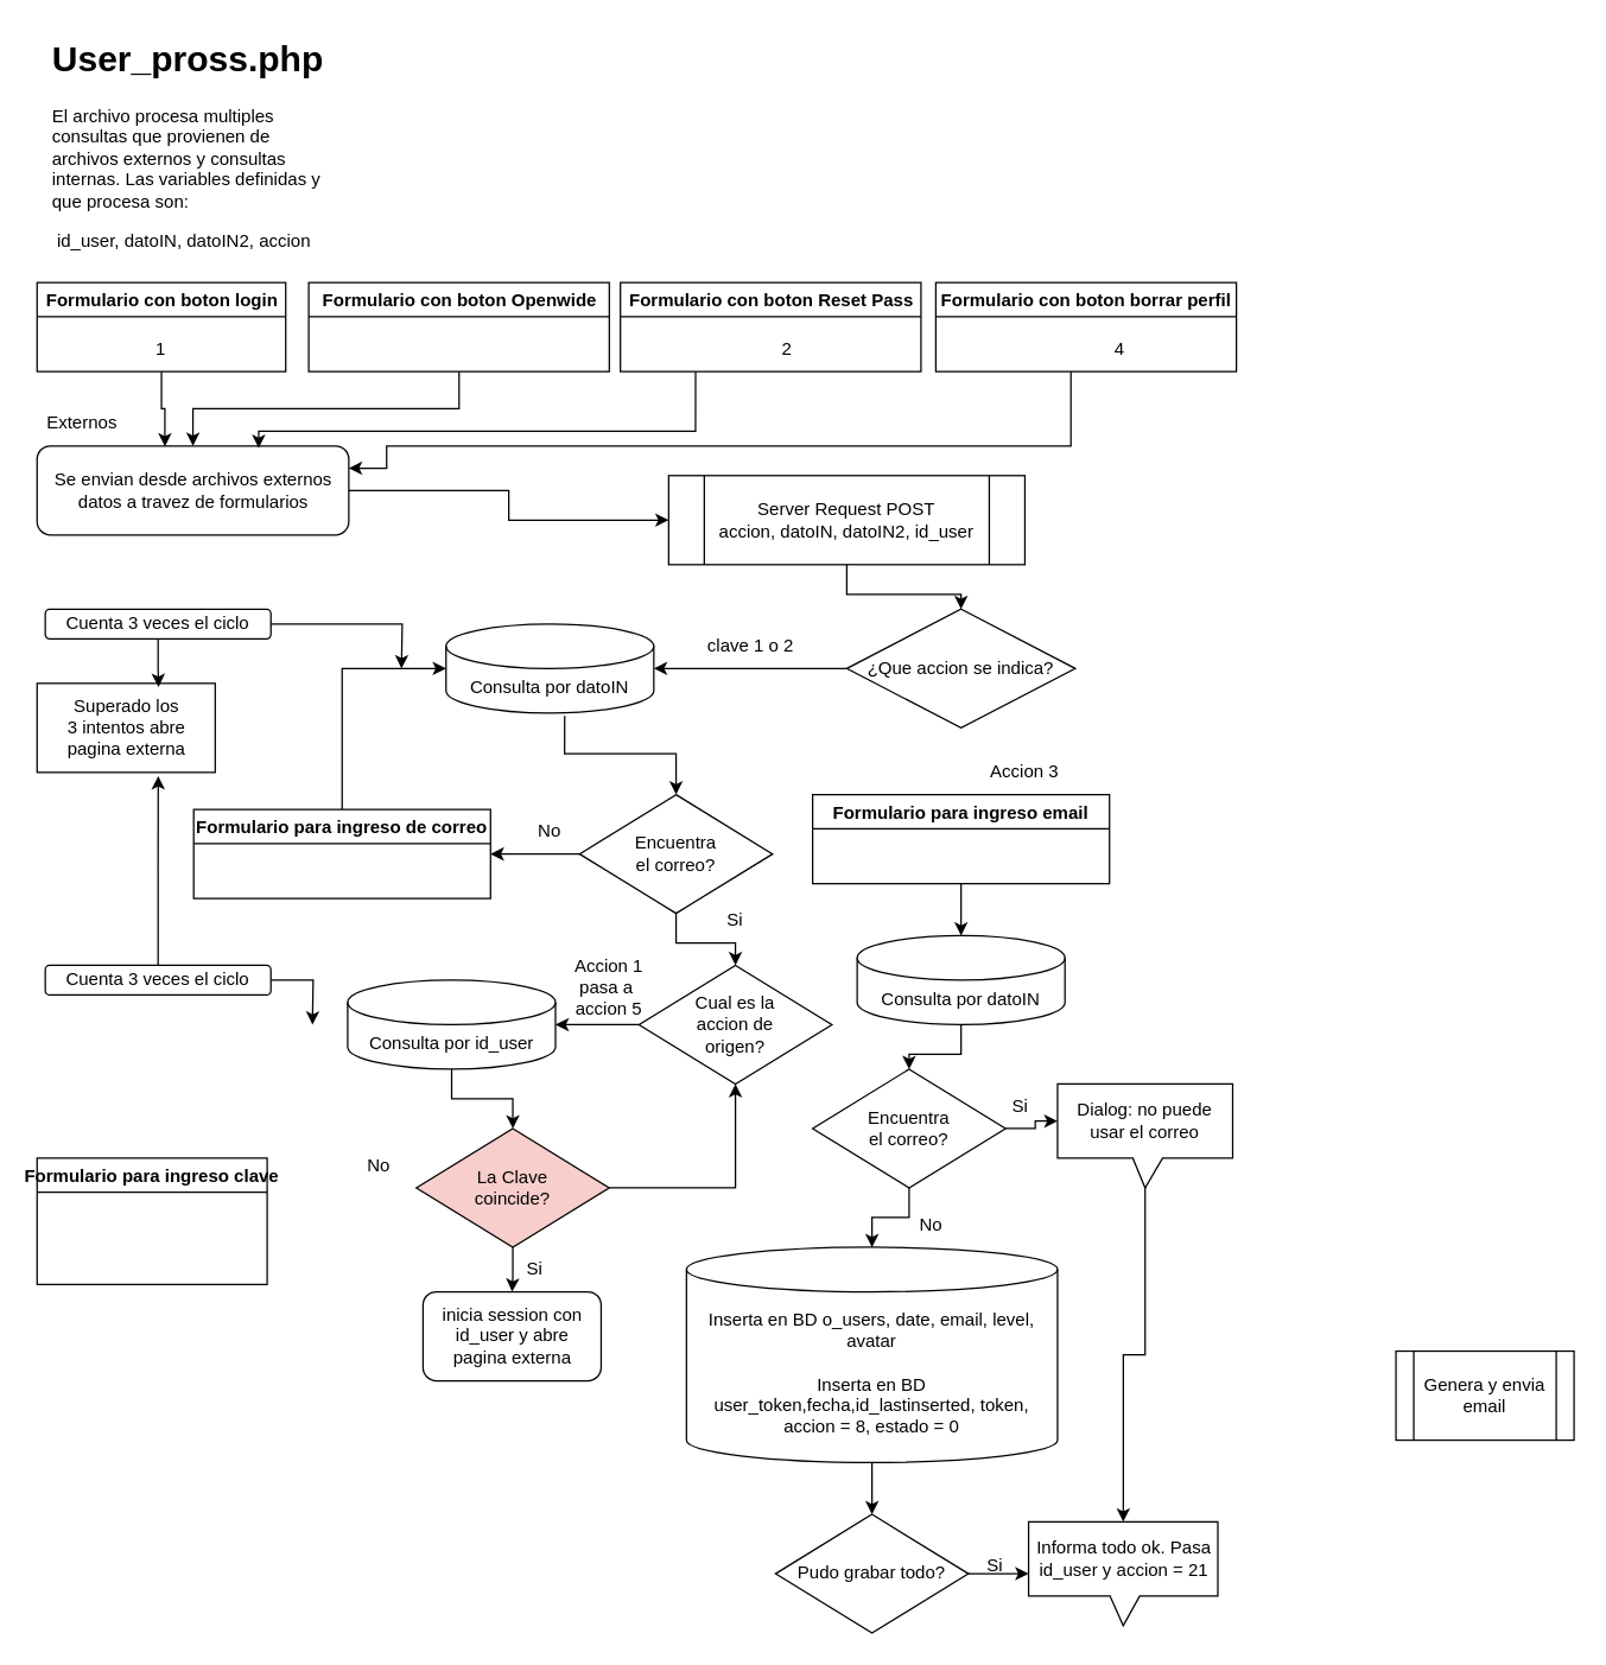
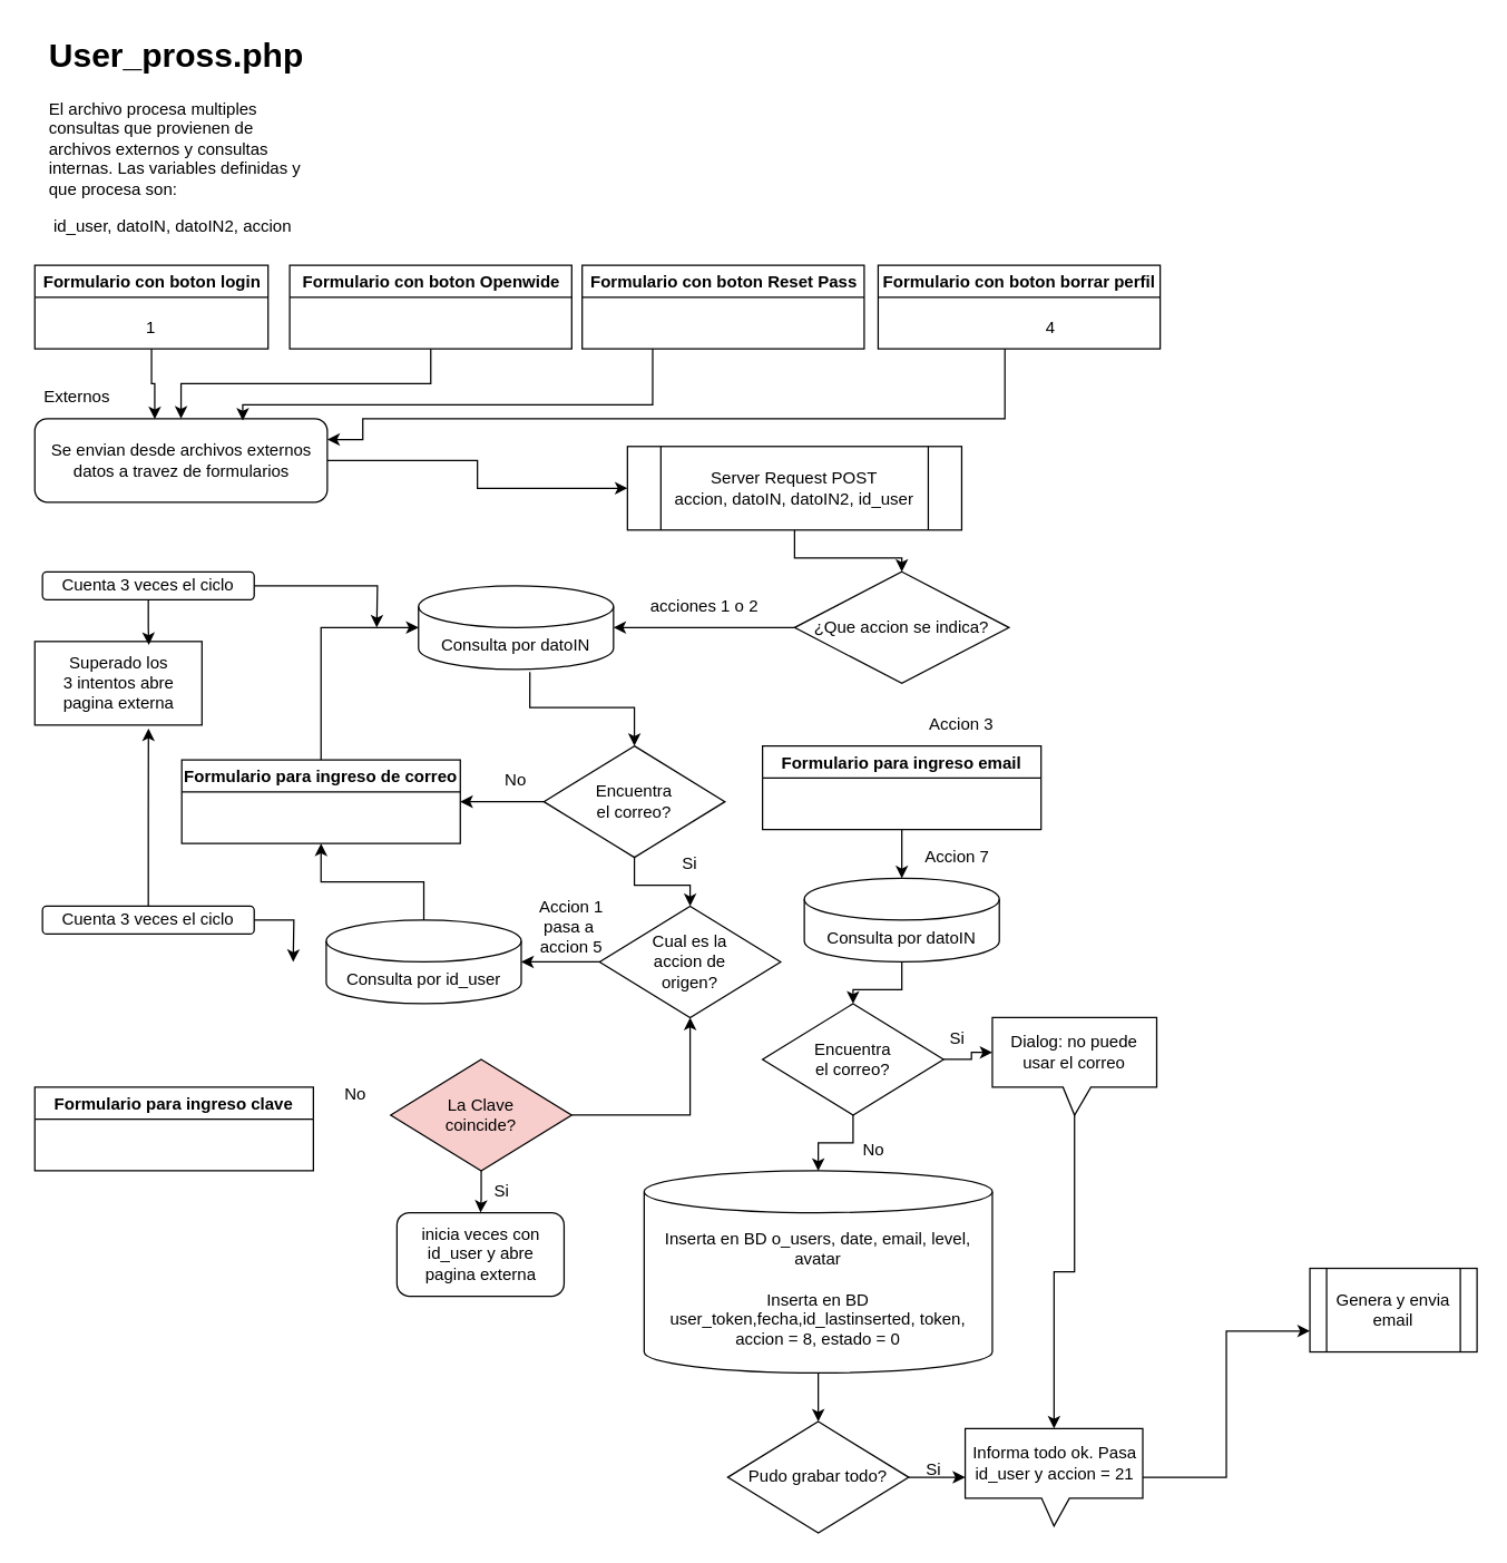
  <mxCell id="0" />
  <mxCell id="1" parent="0" />
  <mxCell id="2" value="&lt;h1&gt;User_pross.php&lt;/h1&gt;&lt;p&gt;El archivo procesa multiples consultas que provienen de archivos externos y consultas internas. Las variables definidas y que procesa son:&amp;nbsp;&lt;/p&gt;&lt;p&gt;&lt;span style=&quot;background-color: initial;&quot;&gt;&amp;nbsp;id_user,&amp;nbsp;&lt;/span&gt;&lt;span style=&quot;background-color: initial;&quot;&gt;datoIN,&amp;nbsp;&lt;/span&gt;&lt;span style=&quot;background-color: initial;&quot;&gt;datoIN2,&amp;nbsp;&lt;/span&gt;&lt;span style=&quot;background-color: initial;&quot;&gt;accion&lt;/span&gt;&lt;/p&gt;" style="text;html=1;strokeColor=none;fillColor=none;spacing=5;spacingTop=-20;whiteSpace=wrap;overflow=hidden;rounded=0;" vertex="1" parent="1"><mxGeometry x="30" y="20" width="190" height="160" as="geometry" /></mxCell>
  <mxCell id="3" style="edgeStyle=orthogonalEdgeStyle;rounded=0;orthogonalLoop=1;jettySize=auto;html=1;entryX=0.5;entryY=0;entryDx=0;entryDy=0;" edge="1" parent="1" source="4" target="20"><mxGeometry relative="1" as="geometry" /></mxCell>
  <mxCell id="4" value="Server Request POST&lt;br&gt;accion, datoIN, datoIN2, id_user" style="shape=process;whiteSpace=wrap;html=1;backgroundOutline=1;" vertex="1" parent="1"><mxGeometry x="450" y="320" width="240" height="60" as="geometry" /></mxCell>
  <mxCell id="5" style="edgeStyle=orthogonalEdgeStyle;rounded=0;orthogonalLoop=1;jettySize=auto;html=1;" edge="1" parent="1" source="6" target="4"><mxGeometry relative="1" as="geometry" /></mxCell>
  <mxCell id="6" value="Se envian desde archivos externos datos a travez de formularios" style="rounded=1;whiteSpace=wrap;html=1;" vertex="1" parent="1"><mxGeometry x="24.5" y="300" width="210" height="60" as="geometry" /></mxCell>
  <mxCell id="7" value="Externos" style="text;html=1;strokeColor=none;fillColor=none;align=center;verticalAlign=middle;whiteSpace=wrap;rounded=0;" vertex="1" parent="1"><mxGeometry x="20" y="270" width="70" height="30" as="geometry" /></mxCell>
  <mxCell id="8" value="Formulario con boton login" style="swimlane;whiteSpace=wrap;html=1;" vertex="1" parent="1"><mxGeometry x="24.5" y="190" width="167.5" height="60" as="geometry" /></mxCell>
  <mxCell id="9" value="1" style="text;html=1;strokeColor=none;fillColor=none;align=center;verticalAlign=middle;whiteSpace=wrap;rounded=0;" vertex="1" parent="8"><mxGeometry x="53.75" y="30" width="60" height="30" as="geometry" /></mxCell>
  <mxCell id="10" style="edgeStyle=orthogonalEdgeStyle;rounded=0;orthogonalLoop=1;jettySize=auto;html=1;entryX=0.5;entryY=0;entryDx=0;entryDy=0;" edge="1" parent="1" source="11" target="6"><mxGeometry relative="1" as="geometry" /></mxCell>
  <mxCell id="11" value="Formulario con boton Openwide" style="swimlane;whiteSpace=wrap;html=1;" vertex="1" parent="1"><mxGeometry x="207.5" y="190" width="202.5" height="60" as="geometry" /></mxCell>
  <mxCell id="12" value="Formulario con boton Reset Pass" style="swimlane;whiteSpace=wrap;html=1;" vertex="1" parent="1"><mxGeometry x="417.5" y="190" width="202.5" height="60" as="geometry" /></mxCell>
- <mxCell id="13" value="2" style="text;html=1;strokeColor=none;fillColor=none;align=center;verticalAlign=middle;whiteSpace=wrap;rounded=0;" vertex="1" parent="12"><mxGeometry x="82.5" y="30" width="60" height="30" as="geometry" /></mxCell>
  <mxCell id="14" value="Formulario con boton borrar perfil" style="swimlane;whiteSpace=wrap;html=1;" vertex="1" parent="1"><mxGeometry x="630" y="190" width="202.5" height="60" as="geometry" /></mxCell>
  <mxCell id="15" value="4" style="text;html=1;strokeColor=none;fillColor=none;align=center;verticalAlign=middle;whiteSpace=wrap;rounded=0;" vertex="1" parent="14"><mxGeometry x="94" y="30" width="60" height="30" as="geometry" /></mxCell>
  <mxCell id="16" style="edgeStyle=orthogonalEdgeStyle;rounded=0;orthogonalLoop=1;jettySize=auto;html=1;entryX=0.41;entryY=0.006;entryDx=0;entryDy=0;entryPerimeter=0;" edge="1" parent="1" source="8" target="6"><mxGeometry relative="1" as="geometry" /></mxCell>
  <mxCell id="17" style="edgeStyle=orthogonalEdgeStyle;rounded=0;orthogonalLoop=1;jettySize=auto;html=1;entryX=0.711;entryY=0.024;entryDx=0;entryDy=0;entryPerimeter=0;exitX=0.25;exitY=1;exitDx=0;exitDy=0;" edge="1" parent="1" source="12" target="6"><mxGeometry relative="1" as="geometry"><Array as="points"><mxPoint x="468" y="290" /><mxPoint x="174" y="290" /></Array></mxGeometry></mxCell>
  <mxCell id="18" style="edgeStyle=orthogonalEdgeStyle;rounded=0;orthogonalLoop=1;jettySize=auto;html=1;entryX=1;entryY=0.25;entryDx=0;entryDy=0;" edge="1" parent="1" source="14" target="6"><mxGeometry relative="1" as="geometry"><Array as="points"><mxPoint x="721" y="300" /><mxPoint x="260" y="300" /><mxPoint x="260" y="315" /></Array></mxGeometry></mxCell>
  <mxCell id="19" style="edgeStyle=orthogonalEdgeStyle;rounded=0;orthogonalLoop=1;jettySize=auto;html=1;" edge="1" parent="1" source="20" target="22"><mxGeometry relative="1" as="geometry" /></mxCell>
  <mxCell id="20" value="¿Que accion se indica?" style="rhombus;whiteSpace=wrap;html=1;" vertex="1" parent="1"><mxGeometry x="570" y="410" width="154" height="80" as="geometry" /></mxCell>
  <mxCell id="21" style="edgeStyle=orthogonalEdgeStyle;rounded=0;orthogonalLoop=1;jettySize=auto;html=1;entryX=0.5;entryY=0;entryDx=0;entryDy=0;exitX=0.571;exitY=1.032;exitDx=0;exitDy=0;exitPerimeter=0;" edge="1" parent="1" source="22" target="26"><mxGeometry relative="1" as="geometry" /></mxCell>
  <mxCell id="22" value="Consulta por datoIN" style="shape=cylinder3;whiteSpace=wrap;html=1;boundedLbl=1;backgroundOutline=1;size=15;" vertex="1" parent="1"><mxGeometry x="300" y="420" width="140" height="60" as="geometry" /></mxCell>
- <mxCell id="23" value="clave 1 o 2" style="text;html=1;strokeColor=none;fillColor=none;align=center;verticalAlign=middle;whiteSpace=wrap;rounded=0;" vertex="1" parent="1"><mxGeometry x="457" y="420" width="97" height="30" as="geometry" /></mxCell>
+ <mxCell id="23" value="acciones 1 o 2" style="text;html=1;strokeColor=none;fillColor=none;align=center;verticalAlign=middle;whiteSpace=wrap;rounded=0;" vertex="1" parent="1"><mxGeometry x="457" y="420" width="97" height="30" as="geometry" /></mxCell>
  <mxCell id="24" style="edgeStyle=orthogonalEdgeStyle;rounded=0;orthogonalLoop=1;jettySize=auto;html=1;entryX=1;entryY=0.5;entryDx=0;entryDy=0;" edge="1" parent="1" source="26" target="27"><mxGeometry relative="1" as="geometry" /></mxCell>
  <mxCell id="25" style="edgeStyle=orthogonalEdgeStyle;rounded=0;orthogonalLoop=1;jettySize=auto;html=1;entryX=0.5;entryY=0;entryDx=0;entryDy=0;" edge="1" parent="1" source="26" target="30"><mxGeometry relative="1" as="geometry" /></mxCell>
  <mxCell id="26" value="Encuentra &lt;br&gt;el correo?" style="rhombus;whiteSpace=wrap;html=1;" vertex="1" parent="1"><mxGeometry x="390" y="535" width="130" height="80" as="geometry" /></mxCell>
  <mxCell id="27" value="Formulario para ingreso de correo" style="swimlane;" vertex="1" parent="1"><mxGeometry x="130" y="545" width="200" height="60" as="geometry" /></mxCell>
  <mxCell id="28" value="Si" style="text;html=1;strokeColor=none;fillColor=none;align=center;verticalAlign=middle;whiteSpace=wrap;rounded=0;" vertex="1" parent="1"><mxGeometry x="475" y="605" width="40" height="30" as="geometry" /></mxCell>
  <mxCell id="29" style="edgeStyle=orthogonalEdgeStyle;rounded=0;orthogonalLoop=1;jettySize=auto;html=1;entryX=1;entryY=0.5;entryDx=0;entryDy=0;entryPerimeter=0;" edge="1" parent="1" source="30" target="34"><mxGeometry relative="1" as="geometry"><mxPoint x="220" y="700" as="targetPoint" /></mxGeometry></mxCell>
  <mxCell id="30" value="Cual es la &lt;br&gt;accion de &lt;br&gt;origen?" style="rhombus;whiteSpace=wrap;html=1;" vertex="1" parent="1"><mxGeometry x="430" y="650" width="130" height="80" as="geometry" /></mxCell>
  <mxCell id="31" style="edgeStyle=orthogonalEdgeStyle;rounded=0;orthogonalLoop=1;jettySize=auto;html=1;entryX=0;entryY=0.5;entryDx=0;entryDy=0;entryPerimeter=0;exitX=0.5;exitY=0;exitDx=0;exitDy=0;" edge="1" parent="1" source="27" target="22"><mxGeometry relative="1" as="geometry" /></mxCell>
  <mxCell id="32" value="Accion 1&lt;br&gt;pasa a&amp;nbsp;&lt;br&gt;accion 5" style="text;html=1;strokeColor=none;fillColor=none;align=center;verticalAlign=middle;whiteSpace=wrap;rounded=0;" vertex="1" parent="1"><mxGeometry x="370" y="650" width="80" height="30" as="geometry" /></mxCell>
- <mxCell id="33" style="edgeStyle=orthogonalEdgeStyle;rounded=0;orthogonalLoop=1;jettySize=auto;html=1;entryX=0.5;entryY=0;entryDx=0;entryDy=0;" edge="1" parent="1" source="34" target="36"><mxGeometry relative="1" as="geometry" /></mxCell>
+ <mxCell id="33" style="edgeStyle=orthogonalEdgeStyle;rounded=0;orthogonalLoop=1;jettySize=auto;html=1;" edge="1" parent="1" source="34" target="27"><mxGeometry relative="1" as="geometry" /></mxCell>
  <mxCell id="34" value="Consulta por id_user" style="shape=cylinder3;whiteSpace=wrap;html=1;boundedLbl=1;backgroundOutline=1;size=15;" vertex="1" parent="1"><mxGeometry x="233.75" y="660" width="140" height="60" as="geometry" /></mxCell>
  <mxCell id="35" style="edgeStyle=orthogonalEdgeStyle;rounded=0;orthogonalLoop=1;jettySize=auto;html=1;entryX=0.5;entryY=0;entryDx=0;entryDy=0;" edge="1" parent="1" source="36" target="49"><mxGeometry relative="1" as="geometry" /></mxCell>
  <mxCell id="36" value="La Clave&lt;br&gt;coincide?" style="rhombus;whiteSpace=wrap;html=1;fillColor=#f8cecc;" vertex="1" parent="1"><mxGeometry x="280" y="760" width="130" height="80" as="geometry" /></mxCell>
  <mxCell id="37" value="No" style="text;html=1;strokeColor=none;fillColor=none;align=center;verticalAlign=middle;whiteSpace=wrap;rounded=0;" vertex="1" parent="1"><mxGeometry x="340" y="545" width="60" height="30" as="geometry" /></mxCell>
- <mxCell id="38" value="Formulario para ingreso clave" style="swimlane;" vertex="1" parent="1"><mxGeometry x="24.5" y="780" width="155" height="85" as="geometry" /></mxCell>
+ <mxCell id="38" value="Formulario para ingreso clave" style="swimlane;" vertex="1" parent="1"><mxGeometry x="24.5" y="780" width="200" height="60" as="geometry" /></mxCell>
  <mxCell id="39" style="edgeStyle=orthogonalEdgeStyle;rounded=0;orthogonalLoop=1;jettySize=auto;html=1;" edge="1" parent="1" source="36" target="30"><mxGeometry relative="1" as="geometry" /></mxCell>
  <mxCell id="40" value="No" style="text;html=1;strokeColor=none;fillColor=none;align=center;verticalAlign=middle;whiteSpace=wrap;rounded=0;" vertex="1" parent="1"><mxGeometry x="224.5" y="770" width="60" height="30" as="geometry" /></mxCell>
  <mxCell id="41" style="edgeStyle=orthogonalEdgeStyle;rounded=0;orthogonalLoop=1;jettySize=auto;html=1;" edge="1" parent="1" source="42"><mxGeometry relative="1" as="geometry"><mxPoint x="270" y="450" as="targetPoint" /></mxGeometry></mxCell>
  <mxCell id="42" value="Cuenta 3 veces el ciclo" style="rounded=1;whiteSpace=wrap;html=1;" vertex="1" parent="1"><mxGeometry x="30" y="410" width="152" height="20" as="geometry" /></mxCell>
  <mxCell id="43" style="edgeStyle=orthogonalEdgeStyle;rounded=0;orthogonalLoop=1;jettySize=auto;html=1;" edge="1" parent="1" source="44"><mxGeometry relative="1" as="geometry"><mxPoint x="210" y="690" as="targetPoint" /></mxGeometry></mxCell>
  <mxCell id="44" value="Cuenta 3 veces el ciclo" style="rounded=1;whiteSpace=wrap;html=1;" vertex="1" parent="1"><mxGeometry x="30" y="650" width="152" height="20" as="geometry" /></mxCell>
  <mxCell id="45" value="Superado los&lt;br&gt;3 intentos abre pagina externa" style="whiteSpace=wrap;html=1;rounded=0;" vertex="1" parent="1"><mxGeometry x="24.5" y="460" width="120" height="60" as="geometry" /></mxCell>
  <mxCell id="46" style="edgeStyle=orthogonalEdgeStyle;rounded=0;orthogonalLoop=1;jettySize=auto;html=1;entryX=0.682;entryY=0.041;entryDx=0;entryDy=0;entryPerimeter=0;" edge="1" parent="1" source="42" target="45"><mxGeometry relative="1" as="geometry" /></mxCell>
  <mxCell id="47" style="edgeStyle=orthogonalEdgeStyle;rounded=0;orthogonalLoop=1;jettySize=auto;html=1;entryX=0.68;entryY=1.041;entryDx=0;entryDy=0;entryPerimeter=0;" edge="1" parent="1" source="44" target="45"><mxGeometry relative="1" as="geometry" /></mxCell>
  <mxCell id="48" value="Si" style="text;html=1;strokeColor=none;fillColor=none;align=center;verticalAlign=middle;whiteSpace=wrap;rounded=0;" vertex="1" parent="1"><mxGeometry x="340" y="840" width="40" height="30" as="geometry" /></mxCell>
- <mxCell id="49" value="inicia session con id_user y abre &lt;br&gt;pagina externa" style="rounded=1;whiteSpace=wrap;html=1;" vertex="1" parent="1"><mxGeometry x="284.5" y="870" width="120" height="60" as="geometry" /></mxCell>
+ <mxCell id="49" value="inicia veces con id_user y abre &lt;br&gt;pagina externa" style="rounded=1;whiteSpace=wrap;html=1;" vertex="1" parent="1"><mxGeometry x="284.5" y="870" width="120" height="60" as="geometry" /></mxCell>
  <mxCell id="50" value="Formulario para ingreso email" style="swimlane;" vertex="1" parent="1"><mxGeometry x="547" y="535" width="200" height="60" as="geometry" /></mxCell>
  <mxCell id="51" value="Accion 3" style="text;html=1;strokeColor=none;fillColor=none;align=center;verticalAlign=middle;whiteSpace=wrap;rounded=0;" vertex="1" parent="1"><mxGeometry x="660" y="505" width="60" height="30" as="geometry" /></mxCell>
  <mxCell id="52" style="edgeStyle=orthogonalEdgeStyle;rounded=0;orthogonalLoop=1;jettySize=auto;html=1;entryX=0.5;entryY=0;entryDx=0;entryDy=0;" edge="1" parent="1" source="53" target="56"><mxGeometry relative="1" as="geometry" /></mxCell>
  <mxCell id="53" value="Consulta por datoIN" style="shape=cylinder3;whiteSpace=wrap;html=1;boundedLbl=1;backgroundOutline=1;size=15;" vertex="1" parent="1"><mxGeometry x="577" y="630" width="140" height="60" as="geometry" /></mxCell>
  <mxCell id="54" style="edgeStyle=orthogonalEdgeStyle;rounded=0;orthogonalLoop=1;jettySize=auto;html=1;entryX=0.5;entryY=0;entryDx=0;entryDy=0;entryPerimeter=0;" edge="1" parent="1" source="50" target="53"><mxGeometry relative="1" as="geometry" /></mxCell>
+ <mxCell id="55" value="Accion 7" style="text;html=1;strokeColor=none;fillColor=none;align=center;verticalAlign=middle;whiteSpace=wrap;rounded=0;" vertex="1" parent="1"><mxGeometry x="657" y="600" width="60" height="30" as="geometry" /></mxCell>
  <mxCell id="56" value="Encuentra &lt;br&gt;el correo?" style="rhombus;whiteSpace=wrap;html=1;" vertex="1" parent="1"><mxGeometry x="547" y="720" width="130" height="80" as="geometry" /></mxCell>
  <mxCell id="57" style="edgeStyle=orthogonalEdgeStyle;rounded=0;orthogonalLoop=1;jettySize=auto;html=1;" edge="1" parent="1" source="58" target="66"><mxGeometry relative="1" as="geometry" /></mxCell>
  <mxCell id="58" value="Dialog: no puede usar el correo" style="shape=callout;whiteSpace=wrap;html=1;perimeter=calloutPerimeter;size=20;position=0.43;" vertex="1" parent="1"><mxGeometry x="712" y="730" width="118" height="70" as="geometry" /></mxCell>
  <mxCell id="59" style="edgeStyle=orthogonalEdgeStyle;rounded=0;orthogonalLoop=1;jettySize=auto;html=1;entryX=0;entryY=0;entryDx=0;entryDy=25;entryPerimeter=0;" edge="1" parent="1" source="56" target="58"><mxGeometry relative="1" as="geometry" /></mxCell>
  <mxCell id="60" value="Si" style="text;html=1;strokeColor=none;fillColor=none;align=center;verticalAlign=middle;whiteSpace=wrap;rounded=0;" vertex="1" parent="1"><mxGeometry x="657" y="730" width="60" height="30" as="geometry" /></mxCell>
  <mxCell id="61" style="edgeStyle=orthogonalEdgeStyle;rounded=0;orthogonalLoop=1;jettySize=auto;html=1;" edge="1" parent="1" source="62" target="68"><mxGeometry relative="1" as="geometry" /></mxCell>
  <mxCell id="62" value="Inserta en BD o_users, date, email, level, avatar&lt;br&gt;&lt;br&gt;Inserta en BD user_token,fecha,id_lastinserted, token, accion = 8, estado = 0" style="shape=cylinder3;whiteSpace=wrap;html=1;boundedLbl=1;backgroundOutline=1;size=15;" vertex="1" parent="1"><mxGeometry x="462" y="840" width="250" height="145" as="geometry" /></mxCell>
  <mxCell id="63" style="edgeStyle=orthogonalEdgeStyle;rounded=0;orthogonalLoop=1;jettySize=auto;html=1;entryX=0.5;entryY=0;entryDx=0;entryDy=0;entryPerimeter=0;" edge="1" parent="1" source="56" target="62"><mxGeometry relative="1" as="geometry" /></mxCell>
  <mxCell id="64" value="No" style="text;html=1;strokeColor=none;fillColor=none;align=center;verticalAlign=middle;whiteSpace=wrap;rounded=0;" vertex="1" parent="1"><mxGeometry x="597" y="810" width="60" height="30" as="geometry" /></mxCell>
+ <mxCell id="65" style="edgeStyle=orthogonalEdgeStyle;rounded=0;orthogonalLoop=1;jettySize=auto;html=1;entryX=0;entryY=0.75;entryDx=0;entryDy=0;" edge="1" parent="1" source="66" target="70"><mxGeometry relative="1" as="geometry" /></mxCell>
  <mxCell id="66" value="Informa todo ok. Pasa id_user y accion = 21" style="shape=callout;whiteSpace=wrap;html=1;perimeter=calloutPerimeter;size=20;position=0.43;" vertex="1" parent="1"><mxGeometry x="692.5" y="1025" width="127.5" height="70" as="geometry" /></mxCell>
  <mxCell id="67" style="edgeStyle=orthogonalEdgeStyle;rounded=0;orthogonalLoop=1;jettySize=auto;html=1;" edge="1" parent="1" source="68" target="66"><mxGeometry relative="1" as="geometry" /></mxCell>
  <mxCell id="68" value="Pudo grabar todo?" style="rhombus;whiteSpace=wrap;html=1;" vertex="1" parent="1"><mxGeometry x="522" y="1020" width="130" height="80" as="geometry" /></mxCell>
  <mxCell id="69" value="Si" style="text;html=1;strokeColor=none;fillColor=none;align=center;verticalAlign=middle;whiteSpace=wrap;rounded=0;" vertex="1" parent="1"><mxGeometry x="650" y="1040" width="40" height="30" as="geometry" /></mxCell>
  <mxCell id="70" value="Genera y envia email" style="shape=process;whiteSpace=wrap;html=1;backgroundOutline=1;" vertex="1" parent="1"><mxGeometry x="940" y="910" width="120" height="60" as="geometry" /></mxCell>
